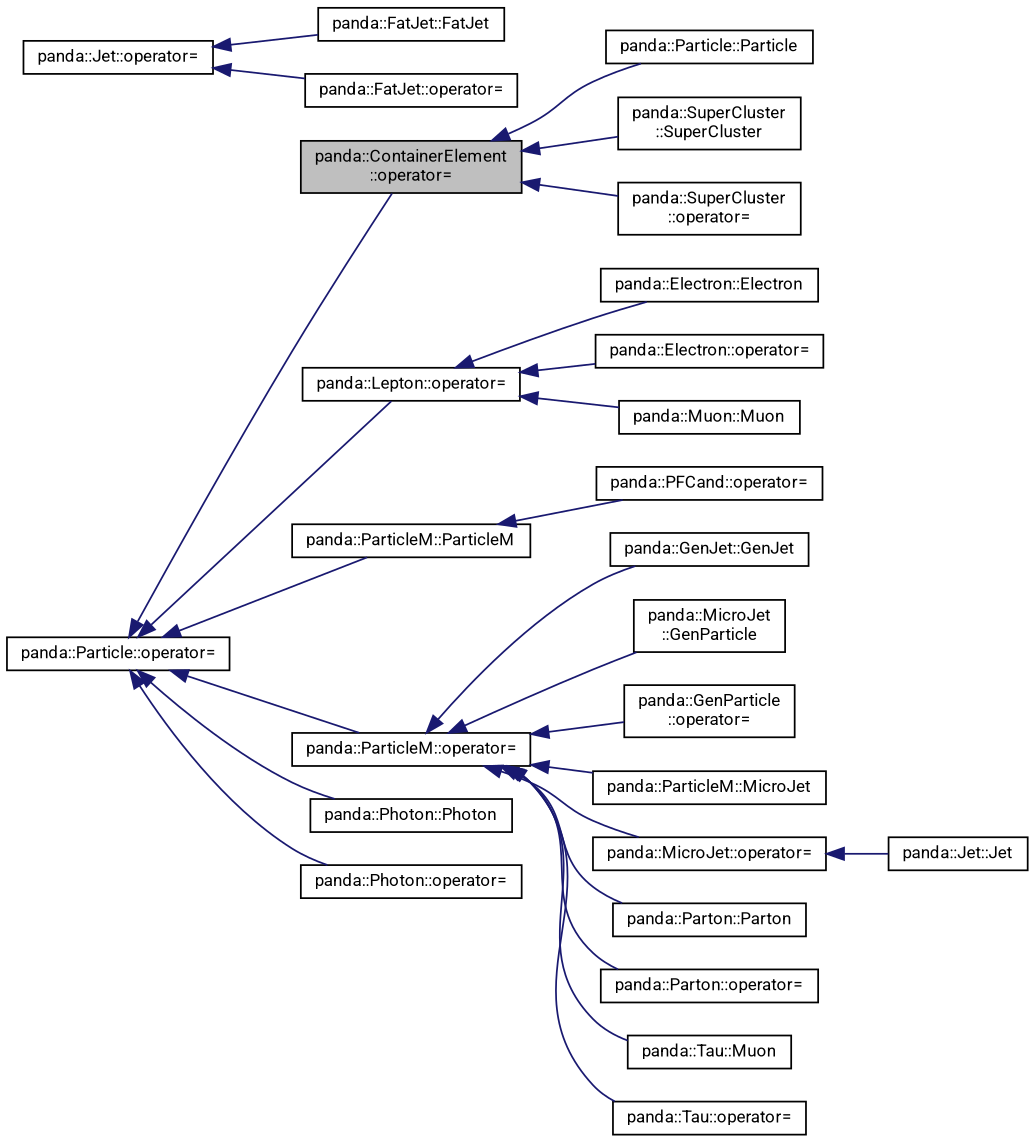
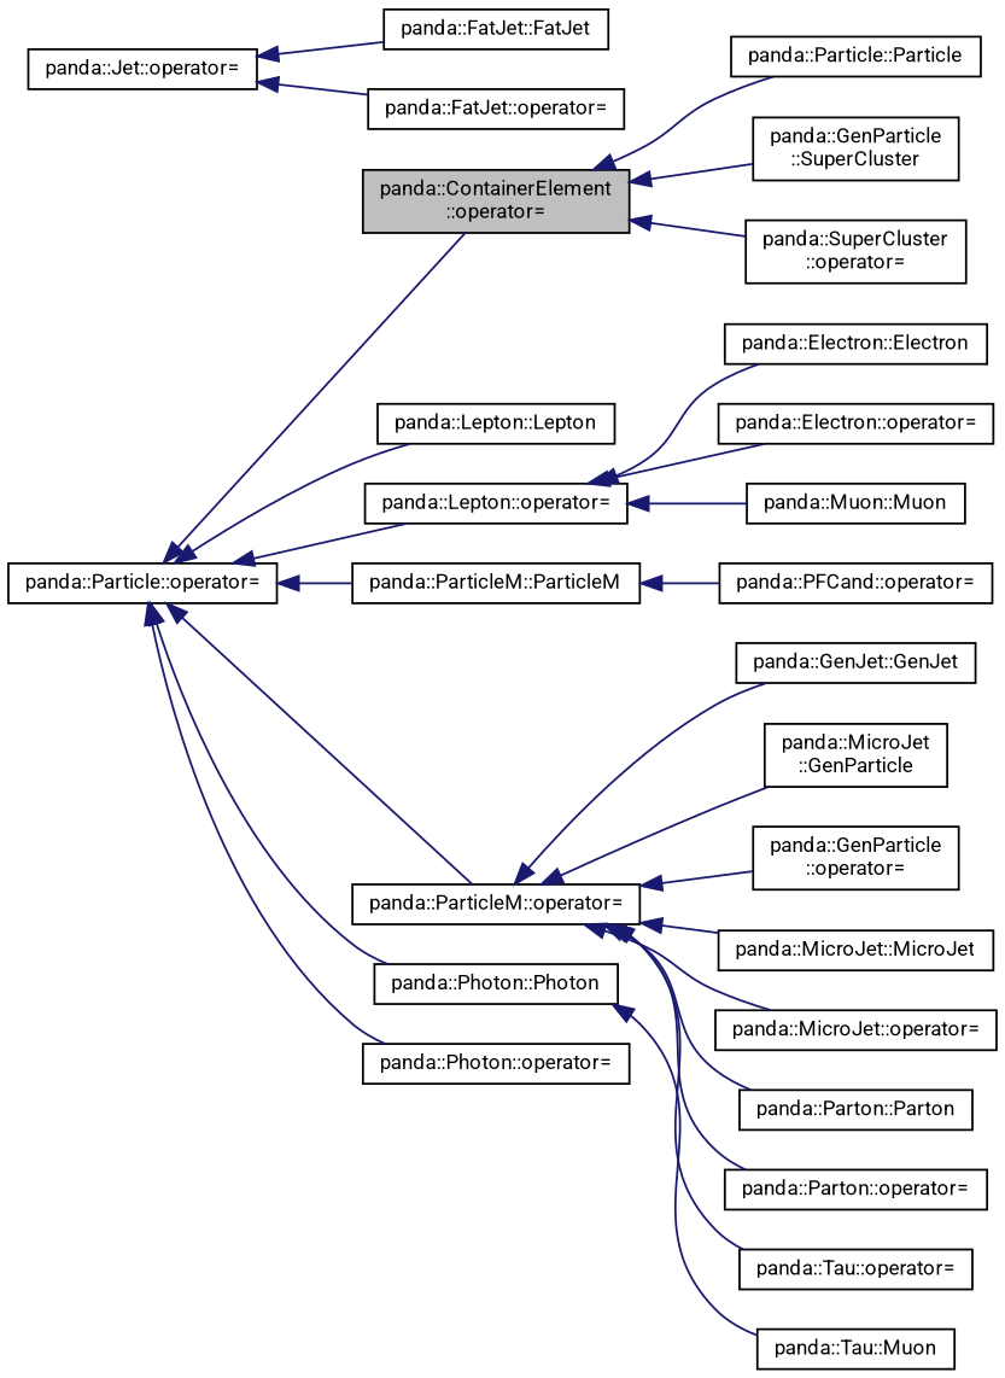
  digraph {
    fontname=Roboto
    rankdir=LR
    node [color=black fillcolor=white fontname=Roboto fontsize=10 shape=record style=filled]
    edge [color=midnightblue dir=back fontname=Roboto fontsize=10 labelfontname=Helvetica labelfontsize=10 style=solid]
    n1 [fillcolor=grey75 fontcolor=black height=0.2 label="panda::ContainerElement\l::operator=" width=0.4]
    n2 [height=0.2 label="panda::Particle::Particle" width=0.4]
-   n3 [height=0.2 label="panda::SuperCluster\l::SuperCluster" width=0.4]
+   n3 [height=0.2 label="panda::GenParticle\l::SuperCluster" width=0.4]
    n4 [height=0.2 label="panda::SuperCluster\l::operator=" width=0.4]
    n5 [height=0.2 label="panda::Particle::operator=" width=0.4]
+   n6 [height=0.2 label="panda::Lepton::Lepton" width=0.4]
    n7 [height=0.2 label="panda::Lepton::operator=" width=0.4]
    n8 [height=0.2 label="panda::ParticleM::ParticleM" width=0.4]
    n9 [height=0.2 label="panda::ParticleM::operator=" width=0.4]
    n10 [height=0.2 label="panda::Photon::Photon" width=0.4]
    n11 [height=0.2 label="panda::Photon::operator=" width=0.4]
    n12 [height=0.2 label="panda::Electron::Electron" width=0.4]
    n13 [height=0.2 label="panda::Electron::operator=" width=0.4]
    n14 [height=0.2 label="panda::Muon::Muon" width=0.4]
    n15 [height=0.2 label="panda::PFCand::operator=" width=0.4]
    n16 [height=0.2 label="panda::GenJet::GenJet" width=0.4]
    n17 [height=0.2 label="panda::MicroJet\l::GenParticle" width=0.4]
    n18 [height=0.2 label="panda::GenParticle\l::operator=" width=0.4]
-   n19 [height=0.2 label="panda::ParticleM::MicroJet" width=0.4]
+   n19 [height=0.2 label="panda::MicroJet::MicroJet" width=0.4]
    n20 [height=0.2 label="panda::MicroJet::operator=" width=0.4]
    n21 [height=0.2 label="panda::Parton::Parton" width=0.4]
    n22 [height=0.2 label="panda::Parton::operator=" width=0.4]
    n23 [height=0.2 label="panda::Tau::Muon" width=0.4]
    n24 [height=0.2 label="panda::Tau::operator=" width=0.4]
-   n25 [height=0.2 label="panda::Jet::Jet" width=0.4]
    n26 [height=0.2 label="panda::Jet::operator=" width=0.4]
    n27 [height=0.2 label="panda::FatJet::FatJet" width=0.4]
    n28 [height=0.2 label="panda::FatJet::operator=" width=0.4]
    n1 -> n2
    n1 -> n3
    n1 -> n4
    n5 -> n1
+   n5 -> n6
    n5 -> n7
    n5 -> n8
    n5 -> n9
    n5 -> n10
    n5 -> n11
    n7 -> n12
    n7 -> n13
    n7 -> n14
    n8 -> n15
    n9 -> n16
    n9 -> n17
    n9 -> n18
    n9 -> n19
    n9 -> n20
    n9 -> n21
    n9 -> n22
-   n9 -> n23
+   n10 -> n23
    n9 -> n24
-   n20 -> n25
    n26 -> n27
    n26 -> n28
  }
